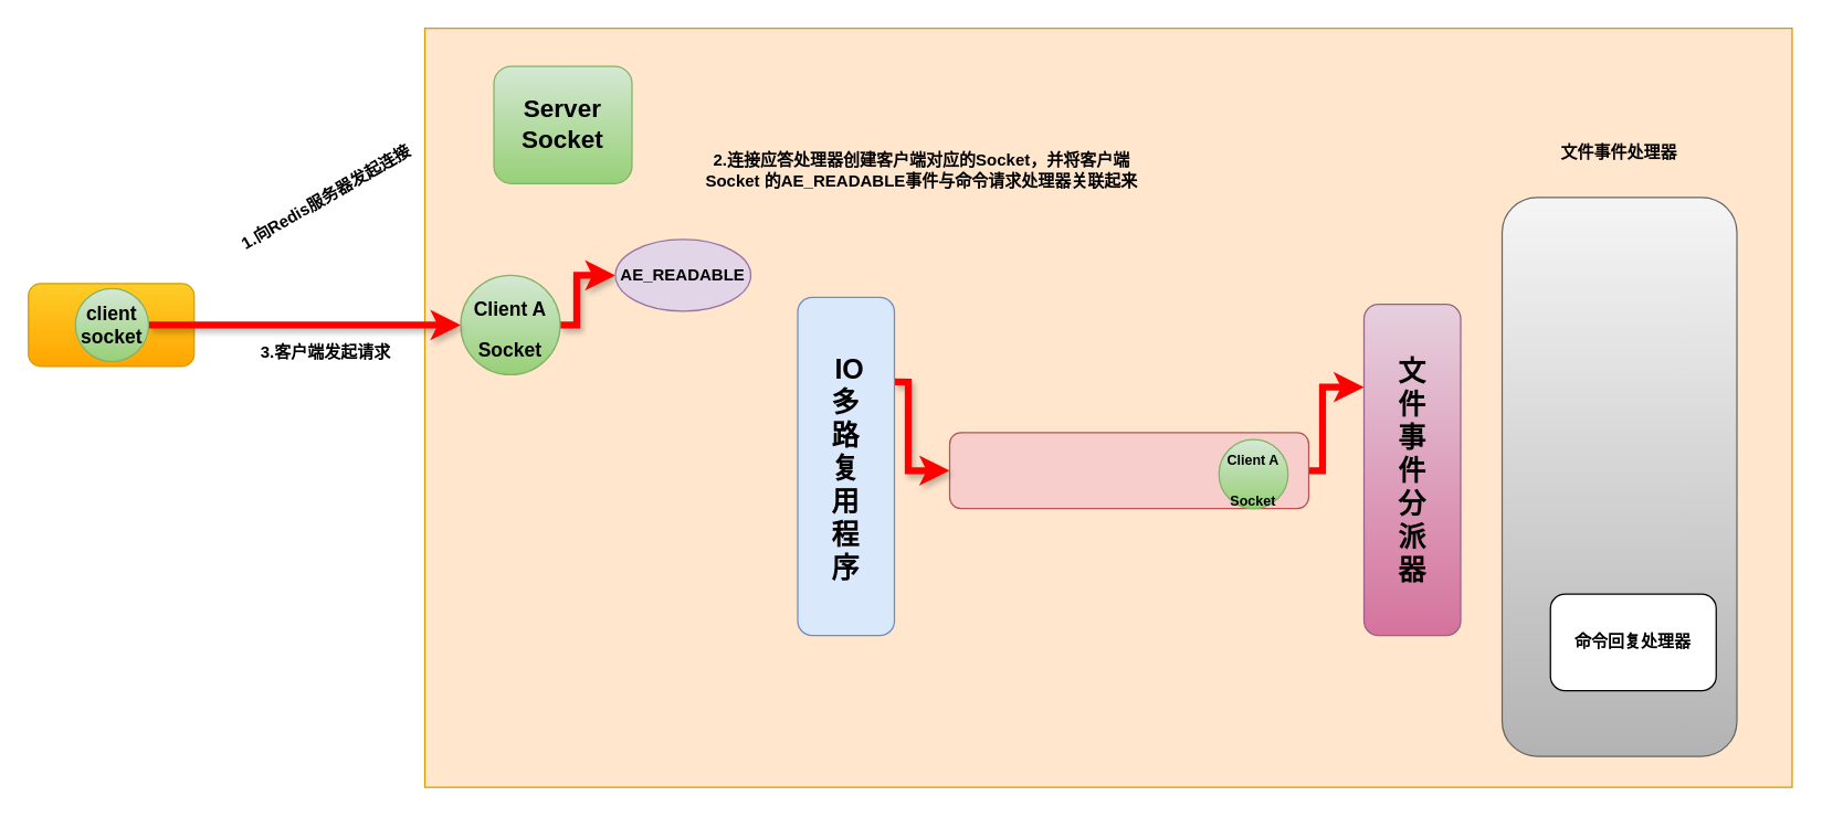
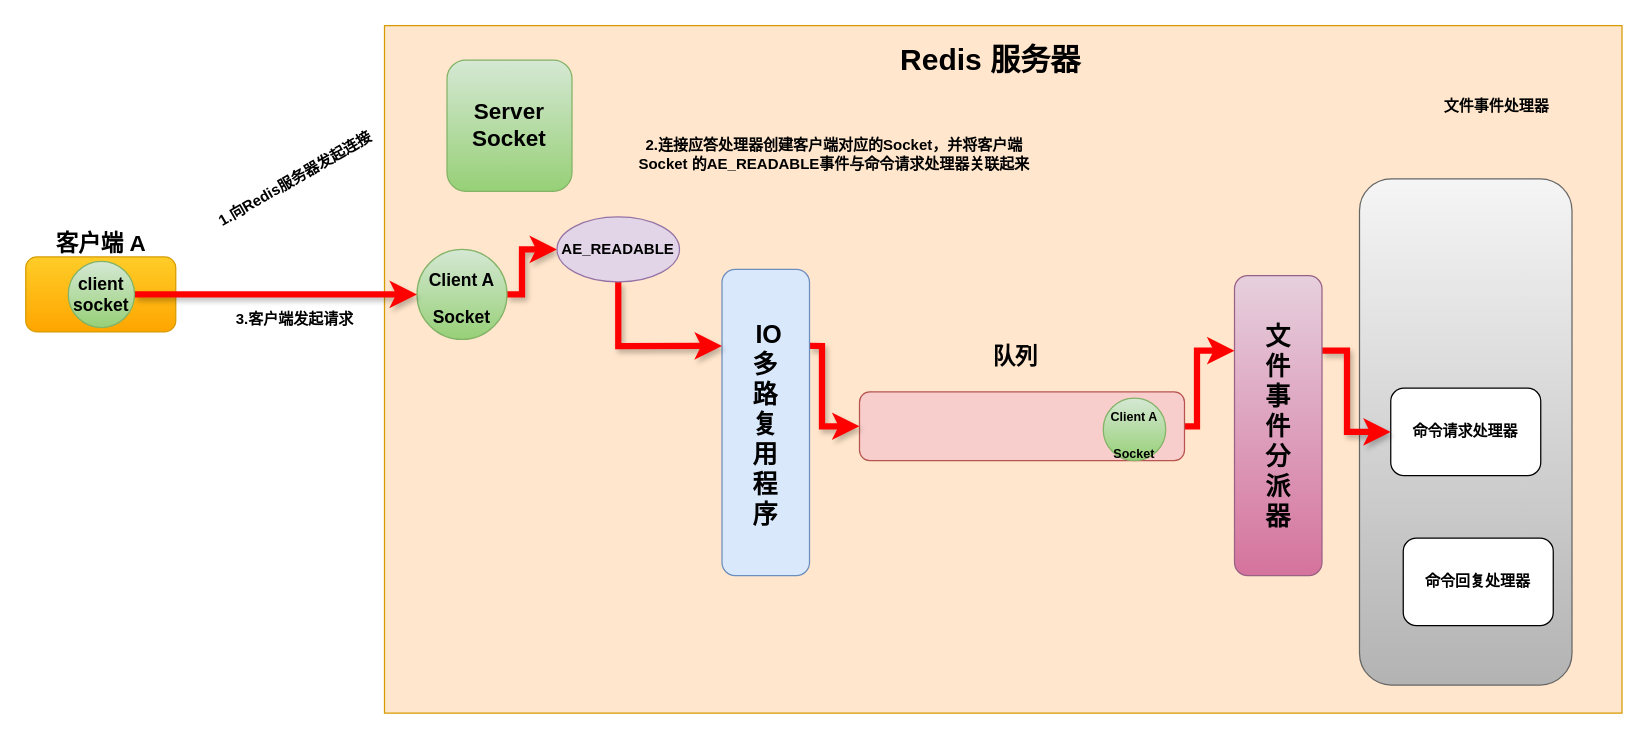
  <mxCell id="0" />
  <mxCell id="1" parent="0" />
  <mxCell id="2" value="" style="rounded=0;whiteSpace=wrap;html=1;fontSize=18;fillColor=#ffe6cc;strokeColor=#d79b00;fontStyle=1" vertex="1" parent="1"><mxGeometry x="307" y="20" width="990" height="550" as="geometry" /></mxCell>
+ <mxCell id="3" value="Redis 服务器" style="text;html=1;strokeColor=none;fillColor=none;align=center;verticalAlign=middle;whiteSpace=wrap;rounded=0;fontStyle=1;fontSize=24;" vertex="1" parent="1"><mxGeometry x="717" y="27.5" width="150" height="40" as="geometry" /></mxCell>
  <mxCell id="4" style="edgeStyle=orthogonalEdgeStyle;rounded=0;orthogonalLoop=1;jettySize=auto;html=1;exitX=1;exitY=0.5;exitDx=0;exitDy=0;entryX=0;entryY=0.25;entryDx=0;entryDy=0;startArrow=none;startFill=0;fontSize=24;fontStyle=1;strokeWidth=5;strokeColor=#FF0000;" edge="1" parent="1" source="5" target="12"><mxGeometry relative="1" as="geometry"><Array as="points"><mxPoint x="957" y="341" /><mxPoint x="957" y="280" /></Array></mxGeometry></mxCell>
  <mxCell id="5" value="" style="rounded=1;whiteSpace=wrap;html=1;fontStyle=1;fillColor=#f8cecc;strokeColor=#b85450;" vertex="1" parent="1"><mxGeometry x="687" y="313" width="260" height="55" as="geometry" /></mxCell>
  <mxCell id="6" value="" style="rounded=1;whiteSpace=wrap;html=1;fontStyle=1;gradientColor=#b3b3b3;fillColor=#f5f5f5;strokeColor=#666666;" vertex="1" parent="1"><mxGeometry x="1087" y="142.5" width="170" height="405" as="geometry" /></mxCell>
- <mxCell id="8" value="文件事件处理器" style="text;html=1;strokeColor=none;fillColor=none;align=center;verticalAlign=middle;whiteSpace=wrap;rounded=0;fontStyle=1" vertex="1" parent="1"><mxGeometry x="1087" y="100" width="170" height="20" as="geometry" /></mxCell>
+ <mxCell id="7" value="队列" style="text;html=1;strokeColor=none;fillColor=none;align=center;verticalAlign=middle;whiteSpace=wrap;rounded=0;fontStyle=1;fontSize=18;" vertex="1" parent="1"><mxGeometry x="792" y="275" width="40" height="20" as="geometry" /></mxCell>
+ <mxCell id="8" value="文件事件处理器" style="text;html=1;strokeColor=none;fillColor=none;align=center;verticalAlign=middle;whiteSpace=wrap;rounded=0;fontStyle=1" vertex="1" parent="1"><mxGeometry x="1112" y="75" width="170" height="20" as="geometry" /></mxCell>
+ <mxCell id="9" value="命令请求处理器" style="rounded=1;whiteSpace=wrap;html=1;fontStyle=1" vertex="1" parent="1"><mxGeometry x="1112" y="310" width="120" height="70" as="geometry" /></mxCell>
  <mxCell id="10" value="命令回复处理器" style="rounded=1;whiteSpace=wrap;html=1;fontStyle=1" vertex="1" parent="1"><mxGeometry x="1122" y="430" width="120" height="70" as="geometry" /></mxCell>
+ <mxCell id="11" style="edgeStyle=orthogonalEdgeStyle;rounded=0;comic=0;orthogonalLoop=1;jettySize=auto;html=1;exitX=1;exitY=0.25;exitDx=0;exitDy=0;entryX=0;entryY=0.5;entryDx=0;entryDy=0;shadow=1;startArrow=none;startFill=0;strokeColor=#FF0000;strokeWidth=5;fontStyle=1" edge="1" parent="1" source="12" target="9"><mxGeometry relative="1" as="geometry"><Array as="points"><mxPoint x="1077" y="280" /><mxPoint x="1077" y="345" /></Array></mxGeometry></mxCell>
  <mxCell id="12" value="文&lt;br style=&quot;font-size: 20px&quot;&gt;件&lt;br style=&quot;font-size: 20px&quot;&gt;事&lt;br style=&quot;font-size: 20px&quot;&gt;件&lt;br style=&quot;font-size: 20px&quot;&gt;分&lt;br style=&quot;font-size: 20px&quot;&gt;派&lt;br style=&quot;font-size: 20px&quot;&gt;器" style="rounded=1;whiteSpace=wrap;html=1;fontSize=20;fontStyle=1;fillColor=#e6d0de;strokeColor=#996185;gradientColor=#d5739d;" vertex="1" parent="1"><mxGeometry x="987" y="220" width="70" height="240" as="geometry" /></mxCell>
  <mxCell id="13" style="edgeStyle=orthogonalEdgeStyle;rounded=0;comic=0;orthogonalLoop=1;jettySize=auto;html=1;exitX=1;exitY=0.25;exitDx=0;exitDy=0;entryX=0;entryY=0.5;entryDx=0;entryDy=0;shadow=1;startArrow=none;startFill=0;strokeColor=#FF0000;strokeWidth=5;fontStyle=1" edge="1" parent="1" source="14" target="5"><mxGeometry relative="1" as="geometry"><Array as="points"><mxPoint x="657" y="276" /><mxPoint x="657" y="341" /></Array></mxGeometry></mxCell>
  <mxCell id="14" value="&lt;span style=&quot;text-align: left; font-size: 20px;&quot;&gt;&amp;nbsp;IO &lt;br style=&quot;font-size: 20px;&quot;&gt;多&lt;br style=&quot;font-size: 20px;&quot;&gt;路&lt;br style=&quot;font-size: 20px;&quot;&gt;复&lt;br style=&quot;font-size: 20px;&quot;&gt;用&lt;br style=&quot;font-size: 20px;&quot;&gt;程&lt;br style=&quot;font-size: 20px;&quot;&gt;序&lt;/span&gt;" style="rounded=1;whiteSpace=wrap;html=1;fontSize=20;fontStyle=1;fillColor=#dae8fc;strokeColor=#6c8ebf;" vertex="1" parent="1"><mxGeometry x="577" y="215" width="70" height="245" as="geometry" /></mxCell>
- <mxCell id="15" value="&lt;span style=&quot;font-size: 18px;&quot;&gt;Server&lt;br&gt;&lt;/span&gt;&lt;span style=&quot;white-space: normal;&quot;&gt;&lt;font style=&quot;font-size: 18px&quot;&gt;Socket&lt;/font&gt;&lt;/span&gt;" style="rounded=1;whiteSpace=wrap;html=1;fontStyle=1;fillColor=#d5e8d4;strokeColor=#82b366;gradientColor=#97d077;" vertex="1" parent="1"><mxGeometry x="357" y="47.5" width="100" height="85" as="geometry" /></mxCell>
+ <mxCell id="15" value="&lt;span style=&quot;font-size: 18px;&quot;&gt;Server&lt;br&gt;&lt;/span&gt;&lt;span style=&quot;white-space: normal;&quot;&gt;&lt;font style=&quot;font-size: 18px&quot;&gt;Socket&lt;/font&gt;&lt;/span&gt;" style="rounded=1;whiteSpace=wrap;html=1;fontStyle=1;fillColor=#d5e8d4;strokeColor=#82b366;gradientColor=#97d077;" vertex="1" parent="1"><mxGeometry x="357" y="47.5" width="100" height="105" as="geometry" /></mxCell>
  <mxCell id="16" style="edgeStyle=orthogonalEdgeStyle;rounded=0;comic=0;orthogonalLoop=1;jettySize=auto;html=1;exitX=1;exitY=0.5;exitDx=0;exitDy=0;entryX=0;entryY=0.5;entryDx=0;entryDy=0;shadow=1;startArrow=none;startFill=0;strokeColor=#FF0000;strokeWidth=5;fontStyle=1" edge="1" parent="1" source="17" target="27"><mxGeometry relative="1" as="geometry"><Array as="points"><mxPoint x="417" y="235" /><mxPoint x="417" y="199" /></Array></mxGeometry></mxCell>
  <mxCell id="17" value="&lt;font style=&quot;font-size: 14px&quot;&gt;Client A&lt;br&gt;Socket&lt;/font&gt;" style="ellipse;whiteSpace=wrap;html=1;aspect=fixed;fontSize=24;gradientColor=#97d077;fillColor=#d5e8d4;strokeColor=#82b366;fontStyle=1" vertex="1" parent="1"><mxGeometry x="333" y="199" width="72" height="72" as="geometry" /></mxCell>
  <mxCell id="18" value="" style="rounded=1;whiteSpace=wrap;html=1;fontStyle=1;gradientColor=#ffa500;fillColor=#ffcd28;strokeColor=#d79b00;" vertex="1" parent="1"><mxGeometry x="20" y="205" width="120" height="60" as="geometry" /></mxCell>
+ <mxCell id="19" value="&lt;font style=&quot;font-size: 18px&quot;&gt;客户端 A&lt;/font&gt;" style="text;html=1;strokeColor=none;fillColor=none;align=center;verticalAlign=middle;whiteSpace=wrap;rounded=0;fontStyle=1" vertex="1" parent="1"><mxGeometry x="41.5" y="185" width="77" height="20" as="geometry" /></mxCell>
  <mxCell id="20" style="edgeStyle=orthogonalEdgeStyle;orthogonalLoop=1;jettySize=auto;html=1;exitX=1;exitY=0.5;exitDx=0;exitDy=0;fontStyle=1;strokeWidth=5;rounded=0;comic=0;shadow=1;strokeColor=#FF0000;" edge="1" parent="1" source="21" target="17"><mxGeometry relative="1" as="geometry" /></mxCell>
  <mxCell id="21" value="&lt;font style=&quot;font-size: 14px&quot;&gt;client socket&lt;/font&gt;" style="ellipse;whiteSpace=wrap;html=1;aspect=fixed;fontStyle=1;fillColor=#d5e8d4;strokeColor=#82b366;gradientColor=#97d077;" vertex="1" parent="1"><mxGeometry x="54" y="208.5" width="53" height="53" as="geometry" /></mxCell>
  <mxCell id="22" value="&lt;font style=&quot;font-size: 10px&quot;&gt;Client A&lt;br&gt;Socket&lt;/font&gt;" style="ellipse;whiteSpace=wrap;html=1;aspect=fixed;fontSize=24;gradientColor=#97d077;fillColor=#d5e8d4;strokeColor=#82b366;fontStyle=1" vertex="1" parent="1"><mxGeometry x="882" y="318" width="50" height="50" as="geometry" /></mxCell>
  <mxCell id="23" value="1.向Redis服务器发起连接" style="text;html=1;strokeColor=none;fillColor=none;align=center;verticalAlign=middle;whiteSpace=wrap;rounded=0;rotation=-30;fontStyle=1" vertex="1" parent="1"><mxGeometry x="147" y="132.5" width="177" height="20" as="geometry" /></mxCell>
  <mxCell id="24" value="2.连接应答处理器创建客户端对应的Socket，并将客户端Socket 的AE_READABLE事件与命令请求处理器关联起来" style="text;html=1;strokeColor=none;fillColor=none;align=center;verticalAlign=middle;whiteSpace=wrap;rounded=0;fontStyle=1" vertex="1" parent="1"><mxGeometry x="502" y="112.5" width="330" height="20" as="geometry" /></mxCell>
  <mxCell id="25" value="3.客户端发起请求" style="text;html=1;strokeColor=none;fillColor=none;align=center;verticalAlign=middle;whiteSpace=wrap;rounded=0;fontStyle=1" vertex="1" parent="1"><mxGeometry x="162" y="245" width="147" height="20" as="geometry" /></mxCell>
+ <mxCell id="26" style="edgeStyle=orthogonalEdgeStyle;rounded=0;comic=0;orthogonalLoop=1;jettySize=auto;html=1;exitX=0.5;exitY=1;exitDx=0;exitDy=0;entryX=0;entryY=0.25;entryDx=0;entryDy=0;shadow=1;startArrow=none;startFill=0;strokeColor=#FF0000;strokeWidth=5;fontStyle=1" edge="1" parent="1" source="27" target="14"><mxGeometry relative="1" as="geometry" /></mxCell>
  <mxCell id="27" value="AE_READABLE" style="ellipse;whiteSpace=wrap;html=1;fontStyle=1;fillColor=#e1d5e7;strokeColor=#9673a6;" vertex="1" parent="1"><mxGeometry x="445" y="173" width="98" height="52" as="geometry" /></mxCell>
